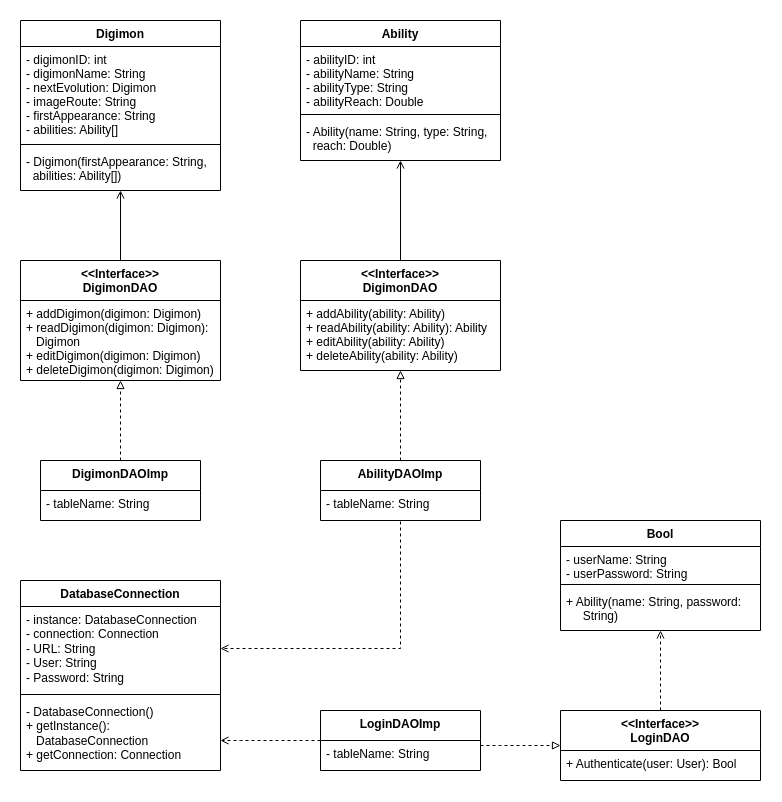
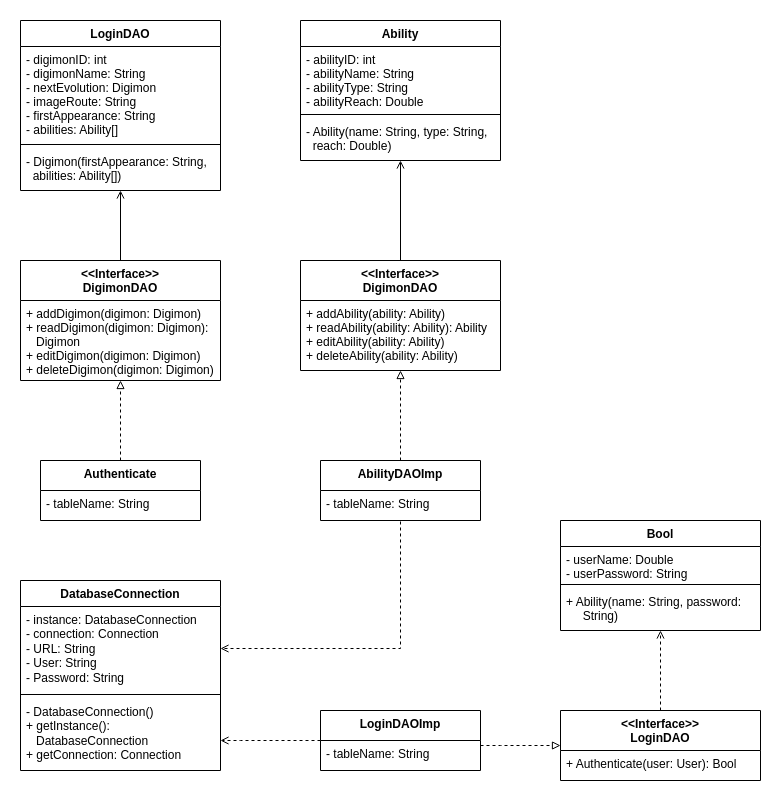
  <mxCell id="0" />
  <mxCell id="1" parent="0" />
- <mxCell id="2" value="Digimon" style="swimlane;fontStyle=1;align=center;verticalAlign=top;childLayout=stackLayout;horizontal=1;startSize=26;horizontalStack=0;resizeParent=1;resizeLast=0;collapsible=1;marginBottom=0;rounded=0;shadow=0;strokeWidth=1;" parent="1" vertex="1"><mxGeometry x="20" y="20" width="200" height="170" as="geometry"><mxRectangle x="230" y="140" width="160" height="26" as="alternateBounds" /></mxGeometry></mxCell>
+ <mxCell id="2" value="LoginDAO" style="swimlane;fontStyle=1;align=center;verticalAlign=top;childLayout=stackLayout;horizontal=1;startSize=26;horizontalStack=0;resizeParent=1;resizeLast=0;collapsible=1;marginBottom=0;rounded=0;shadow=0;strokeWidth=1;" parent="1" vertex="1"><mxGeometry x="20" y="20" width="200" height="170" as="geometry"><mxRectangle x="230" y="140" width="160" height="26" as="alternateBounds" /></mxGeometry></mxCell>
  <mxCell id="3" value="- digimonID: int&#10;- digimonName: String&#10;- nextEvolution: Digimon&#10;- imageRoute: String&#10;- firstAppearance: String&#10;- abilities: Ability[]&#10;" style="text;align=left;verticalAlign=top;spacingLeft=4;spacingRight=4;overflow=hidden;rotatable=0;points=[[0,0.5],[1,0.5]];portConstraint=eastwest;" parent="2" vertex="1"><mxGeometry y="26" width="200" height="94" as="geometry" /></mxCell>
  <mxCell id="4" value="" style="line;html=1;strokeWidth=1;align=left;verticalAlign=middle;spacingTop=-1;spacingLeft=3;spacingRight=3;rotatable=0;labelPosition=right;points=[];portConstraint=eastwest;" parent="2" vertex="1"><mxGeometry y="120" width="200" height="8" as="geometry" /></mxCell>
  <mxCell id="5" value="- Digimon(firstAppearance: String, &#10;  abilities: Ability[])" style="text;align=left;verticalAlign=top;spacingLeft=4;spacingRight=4;overflow=hidden;rotatable=0;points=[[0,0.5],[1,0.5]];portConstraint=eastwest;" parent="2" vertex="1"><mxGeometry y="128" width="200" height="42" as="geometry" /></mxCell>
  <mxCell id="6" value="Ability" style="swimlane;fontStyle=1;align=center;verticalAlign=top;childLayout=stackLayout;horizontal=1;startSize=26;horizontalStack=0;resizeParent=1;resizeLast=0;collapsible=1;marginBottom=0;rounded=0;shadow=0;strokeWidth=1;" parent="1" vertex="1"><mxGeometry x="300" y="20" width="200" height="140" as="geometry"><mxRectangle x="230" y="140" width="160" height="26" as="alternateBounds" /></mxGeometry></mxCell>
  <mxCell id="7" value="- abilityID: int&#10;- abilityName: String&#10;- abilityType: String&#10;- abilityReach: Double" style="text;align=left;verticalAlign=top;spacingLeft=4;spacingRight=4;overflow=hidden;rotatable=0;points=[[0,0.5],[1,0.5]];portConstraint=eastwest;" parent="6" vertex="1"><mxGeometry y="26" width="200" height="64" as="geometry" /></mxCell>
  <mxCell id="8" value="" style="line;html=1;strokeWidth=1;align=left;verticalAlign=middle;spacingTop=-1;spacingLeft=3;spacingRight=3;rotatable=0;labelPosition=right;points=[];portConstraint=eastwest;" parent="6" vertex="1"><mxGeometry y="90" width="200" height="8" as="geometry" /></mxCell>
  <mxCell id="9" value="- Ability(name: String, type: String,&#10;  reach: Double)" style="text;align=left;verticalAlign=top;spacingLeft=4;spacingRight=4;overflow=hidden;rotatable=0;points=[[0,0.5],[1,0.5]];portConstraint=eastwest;" parent="6" vertex="1"><mxGeometry y="98" width="200" height="42" as="geometry" /></mxCell>
  <mxCell id="10" style="edgeStyle=orthogonalEdgeStyle;rounded=0;orthogonalLoop=1;jettySize=auto;html=1;exitX=0.5;exitY=0;exitDx=0;exitDy=0;endArrow=open;endFill=0;" edge="1" parent="1" source="11" target="2"><mxGeometry relative="1" as="geometry" /></mxCell>
  <mxCell id="11" value="&lt;&lt;Interface&gt;&gt;&#10;DigimonDAO" style="swimlane;fontStyle=1;align=center;verticalAlign=top;childLayout=stackLayout;horizontal=1;startSize=40;horizontalStack=0;resizeParent=1;resizeLast=0;collapsible=1;marginBottom=0;rounded=0;shadow=0;strokeWidth=1;" vertex="1" parent="1"><mxGeometry x="20" y="260" width="200" height="120" as="geometry"><mxRectangle x="230" y="140" width="160" height="26" as="alternateBounds" /></mxGeometry></mxCell>
  <mxCell id="12" value="+ addDigimon(digimon: Digimon)&#10;+ readDigimon(digimon: Digimon):&#10;   Digimon&#10;+ editDigimon(digimon: Digimon)&#10;+ deleteDigimon(digimon: Digimon)" style="text;align=left;verticalAlign=top;spacingLeft=4;spacingRight=4;overflow=hidden;rotatable=0;points=[[0,0.5],[1,0.5]];portConstraint=eastwest;" vertex="1" parent="11"><mxGeometry y="40" width="200" height="80" as="geometry" /></mxCell>
  <mxCell id="13" style="edgeStyle=orthogonalEdgeStyle;rounded=0;orthogonalLoop=1;jettySize=auto;html=1;exitX=0.5;exitY=0;exitDx=0;exitDy=0;endArrow=open;endFill=0;" edge="1" parent="1" source="14" target="6"><mxGeometry relative="1" as="geometry" /></mxCell>
  <mxCell id="14" value="&lt;&lt;Interface&gt;&gt;&#10;DigimonDAO" style="swimlane;fontStyle=1;align=center;verticalAlign=top;childLayout=stackLayout;horizontal=1;startSize=40;horizontalStack=0;resizeParent=1;resizeLast=0;collapsible=1;marginBottom=0;rounded=0;shadow=0;strokeWidth=1;" vertex="1" parent="1"><mxGeometry x="300" y="260" width="200" height="110" as="geometry"><mxRectangle x="360" y="320" width="160" height="26" as="alternateBounds" /></mxGeometry></mxCell>
  <mxCell id="15" value="+ addAbility(ability: Ability)&#10;+ readAbility(ability: Ability): Ability&#10;+ editAbility(ability: Ability)&#10;+ deleteAbility(ability: Ability)" style="text;align=left;verticalAlign=top;spacingLeft=4;spacingRight=4;overflow=hidden;rotatable=0;points=[[0,0.5],[1,0.5]];portConstraint=eastwest;" vertex="1" parent="14"><mxGeometry y="40" width="200" height="70" as="geometry" /></mxCell>
  <mxCell id="16" style="edgeStyle=orthogonalEdgeStyle;rounded=0;orthogonalLoop=1;jettySize=auto;html=1;exitX=0.5;exitY=0;exitDx=0;exitDy=0;dashed=1;endArrow=block;endFill=0;" edge="1" parent="1" source="17" target="11"><mxGeometry relative="1" as="geometry" /></mxCell>
- <mxCell id="17" value="DigimonDAOImp" style="swimlane;fontStyle=1;align=center;verticalAlign=top;childLayout=stackLayout;horizontal=1;startSize=30;horizontalStack=0;resizeParent=1;resizeLast=0;collapsible=1;marginBottom=0;rounded=0;shadow=0;strokeWidth=1;" vertex="1" parent="1"><mxGeometry x="40" y="460" width="160" height="60" as="geometry"><mxRectangle x="230" y="140" width="160" height="26" as="alternateBounds" /></mxGeometry></mxCell>
+ <mxCell id="17" value="Authenticate" style="swimlane;fontStyle=1;align=center;verticalAlign=top;childLayout=stackLayout;horizontal=1;startSize=30;horizontalStack=0;resizeParent=1;resizeLast=0;collapsible=1;marginBottom=0;rounded=0;shadow=0;strokeWidth=1;" vertex="1" parent="1"><mxGeometry x="40" y="460" width="160" height="60" as="geometry"><mxRectangle x="230" y="140" width="160" height="26" as="alternateBounds" /></mxGeometry></mxCell>
  <mxCell id="18" value="- tableName: String" style="text;align=left;verticalAlign=top;spacingLeft=4;spacingRight=4;overflow=hidden;rotatable=0;points=[[0,0.5],[1,0.5]];portConstraint=eastwest;" vertex="1" parent="17"><mxGeometry y="30" width="160" height="30" as="geometry" /></mxCell>
  <mxCell id="19" style="edgeStyle=orthogonalEdgeStyle;rounded=0;orthogonalLoop=1;jettySize=auto;html=1;exitX=0.5;exitY=0;exitDx=0;exitDy=0;dashed=1;endArrow=block;endFill=0;" edge="1" parent="1" source="21" target="14"><mxGeometry relative="1" as="geometry" /></mxCell>
  <mxCell id="20" style="edgeStyle=orthogonalEdgeStyle;rounded=0;orthogonalLoop=1;jettySize=auto;html=1;exitX=0.5;exitY=1.033;exitDx=0;exitDy=0;exitPerimeter=0;dashed=1;endArrow=open;endFill=0;" edge="1" parent="1" source="22" target="24"><mxGeometry relative="1" as="geometry" /></mxCell>
  <mxCell id="21" value="AbilityDAOImp" style="swimlane;fontStyle=1;align=center;verticalAlign=top;childLayout=stackLayout;horizontal=1;startSize=30;horizontalStack=0;resizeParent=1;resizeLast=0;collapsible=1;marginBottom=0;rounded=0;shadow=0;strokeWidth=1;" vertex="1" parent="1"><mxGeometry x="320" y="460" width="160" height="60" as="geometry"><mxRectangle x="230" y="140" width="160" height="26" as="alternateBounds" /></mxGeometry></mxCell>
  <mxCell id="22" value="- tableName: String" style="text;align=left;verticalAlign=top;spacingLeft=4;spacingRight=4;overflow=hidden;rotatable=0;points=[[0,0.5],[1,0.5]];portConstraint=eastwest;" vertex="1" parent="21"><mxGeometry y="30" width="160" height="30" as="geometry" /></mxCell>
  <mxCell id="23" value="DatabaseConnection" style="swimlane;fontStyle=1;align=center;verticalAlign=top;childLayout=stackLayout;horizontal=1;startSize=26;horizontalStack=0;resizeParent=1;resizeParentMax=0;resizeLast=0;collapsible=1;marginBottom=0;whiteSpace=wrap;html=1;" vertex="1" parent="1"><mxGeometry x="20" y="580" width="200" height="190" as="geometry" /></mxCell>
  <mxCell id="24" value="- instance: DatabaseConnection&lt;div&gt;- connection: Connection&lt;/div&gt;&lt;div&gt;- URL: String&lt;/div&gt;&lt;div&gt;- User: String&lt;/div&gt;&lt;div&gt;- Password: String&lt;/div&gt;" style="text;strokeColor=none;fillColor=none;align=left;verticalAlign=top;spacingLeft=4;spacingRight=4;overflow=hidden;rotatable=0;points=[[0,0.5],[1,0.5]];portConstraint=eastwest;whiteSpace=wrap;html=1;" vertex="1" parent="23"><mxGeometry y="26" width="200" height="84" as="geometry" /></mxCell>
  <mxCell id="25" value="" style="line;strokeWidth=1;fillColor=none;align=left;verticalAlign=middle;spacingTop=-1;spacingLeft=3;spacingRight=3;rotatable=0;labelPosition=right;points=[];portConstraint=eastwest;strokeColor=inherit;" vertex="1" parent="23"><mxGeometry y="110" width="200" height="8" as="geometry" /></mxCell>
  <mxCell id="26" value="- DatabaseConnection()&lt;div&gt;+ getInstance():&lt;/div&gt;&lt;div&gt;&amp;nbsp; &amp;nbsp;DatabaseConnection&lt;/div&gt;&lt;div&gt;+ getConnection: Connection&lt;/div&gt;" style="text;strokeColor=none;fillColor=none;align=left;verticalAlign=top;spacingLeft=4;spacingRight=4;overflow=hidden;rotatable=0;points=[[0,0.5],[1,0.5]];portConstraint=eastwest;whiteSpace=wrap;html=1;" vertex="1" parent="23"><mxGeometry y="118" width="200" height="72" as="geometry" /></mxCell>
  <mxCell id="27" value="Bool" style="swimlane;fontStyle=1;align=center;verticalAlign=top;childLayout=stackLayout;horizontal=1;startSize=26;horizontalStack=0;resizeParent=1;resizeParentMax=0;resizeLast=0;collapsible=1;marginBottom=0;whiteSpace=wrap;html=1;" vertex="1" parent="1"><mxGeometry x="560" y="520" width="200" height="110" as="geometry" /></mxCell>
- <mxCell id="28" value="- userName: String&lt;div&gt;- userPassword: String&lt;/div&gt;" style="text;strokeColor=none;fillColor=none;align=left;verticalAlign=top;spacingLeft=4;spacingRight=4;overflow=hidden;rotatable=0;points=[[0,0.5],[1,0.5]];portConstraint=eastwest;whiteSpace=wrap;html=1;" vertex="1" parent="27"><mxGeometry y="26" width="200" height="34" as="geometry" /></mxCell>
+ <mxCell id="28" value="- userName: Double&lt;div&gt;- userPassword: String&lt;/div&gt;" style="text;strokeColor=none;fillColor=none;align=left;verticalAlign=top;spacingLeft=4;spacingRight=4;overflow=hidden;rotatable=0;points=[[0,0.5],[1,0.5]];portConstraint=eastwest;whiteSpace=wrap;html=1;" vertex="1" parent="27"><mxGeometry y="26" width="200" height="34" as="geometry" /></mxCell>
  <mxCell id="29" value="" style="line;strokeWidth=1;fillColor=none;align=left;verticalAlign=middle;spacingTop=-1;spacingLeft=3;spacingRight=3;rotatable=0;labelPosition=right;points=[];portConstraint=eastwest;strokeColor=inherit;" vertex="1" parent="27"><mxGeometry y="60" width="200" height="8" as="geometry" /></mxCell>
  <mxCell id="30" value="+ Ability(name: String, password:&amp;nbsp; &amp;nbsp; &amp;nbsp; &amp;nbsp; &amp;nbsp;String)" style="text;strokeColor=none;fillColor=none;align=left;verticalAlign=top;spacingLeft=4;spacingRight=4;overflow=hidden;rotatable=0;points=[[0,0.5],[1,0.5]];portConstraint=eastwest;whiteSpace=wrap;html=1;" vertex="1" parent="27"><mxGeometry y="68" width="200" height="42" as="geometry" /></mxCell>
  <mxCell id="31" style="edgeStyle=orthogonalEdgeStyle;rounded=0;orthogonalLoop=1;jettySize=auto;html=1;dashed=1;endArrow=open;endFill=0;" edge="1" parent="1" source="32" target="26"><mxGeometry relative="1" as="geometry"><Array as="points"><mxPoint x="240" y="740" /><mxPoint x="240" y="740" /></Array></mxGeometry></mxCell>
  <mxCell id="32" value="LoginDAOImp" style="swimlane;fontStyle=1;align=center;verticalAlign=top;childLayout=stackLayout;horizontal=1;startSize=30;horizontalStack=0;resizeParent=1;resizeLast=0;collapsible=1;marginBottom=0;rounded=0;shadow=0;strokeWidth=1;" vertex="1" parent="1"><mxGeometry x="320" y="710" width="160" height="60" as="geometry"><mxRectangle x="230" y="140" width="160" height="26" as="alternateBounds" /></mxGeometry></mxCell>
  <mxCell id="33" value="- tableName: String" style="text;align=left;verticalAlign=top;spacingLeft=4;spacingRight=4;overflow=hidden;rotatable=0;points=[[0,0.5],[1,0.5]];portConstraint=eastwest;" vertex="1" parent="32"><mxGeometry y="30" width="160" height="30" as="geometry" /></mxCell>
  <mxCell id="34" style="edgeStyle=orthogonalEdgeStyle;rounded=0;orthogonalLoop=1;jettySize=auto;html=1;dashed=1;endArrow=open;endFill=0;" edge="1" parent="1" source="35" target="27"><mxGeometry relative="1" as="geometry" /></mxCell>
  <mxCell id="35" value="&lt;&lt;Interface&gt;&gt;&#10;LoginDAO" style="swimlane;fontStyle=1;align=center;verticalAlign=top;childLayout=stackLayout;horizontal=1;startSize=40;horizontalStack=0;resizeParent=1;resizeLast=0;collapsible=1;marginBottom=0;rounded=0;shadow=0;strokeWidth=1;" vertex="1" parent="1"><mxGeometry x="560" y="710" width="200" height="70" as="geometry"><mxRectangle x="230" y="140" width="160" height="26" as="alternateBounds" /></mxGeometry></mxCell>
  <mxCell id="36" value="+ Authenticate(user: User): Bool" style="text;align=left;verticalAlign=top;spacingLeft=4;spacingRight=4;overflow=hidden;rotatable=0;points=[[0,0.5],[1,0.5]];portConstraint=eastwest;" vertex="1" parent="35"><mxGeometry y="40" width="200" height="30" as="geometry" /></mxCell>
  <mxCell id="37" style="edgeStyle=orthogonalEdgeStyle;rounded=0;orthogonalLoop=1;jettySize=auto;html=1;dashed=1;endArrow=block;endFill=0;" edge="1" parent="1" source="33" target="35"><mxGeometry relative="1" as="geometry"><Array as="points"><mxPoint x="500" y="745" /><mxPoint x="500" y="745" /></Array></mxGeometry></mxCell>
